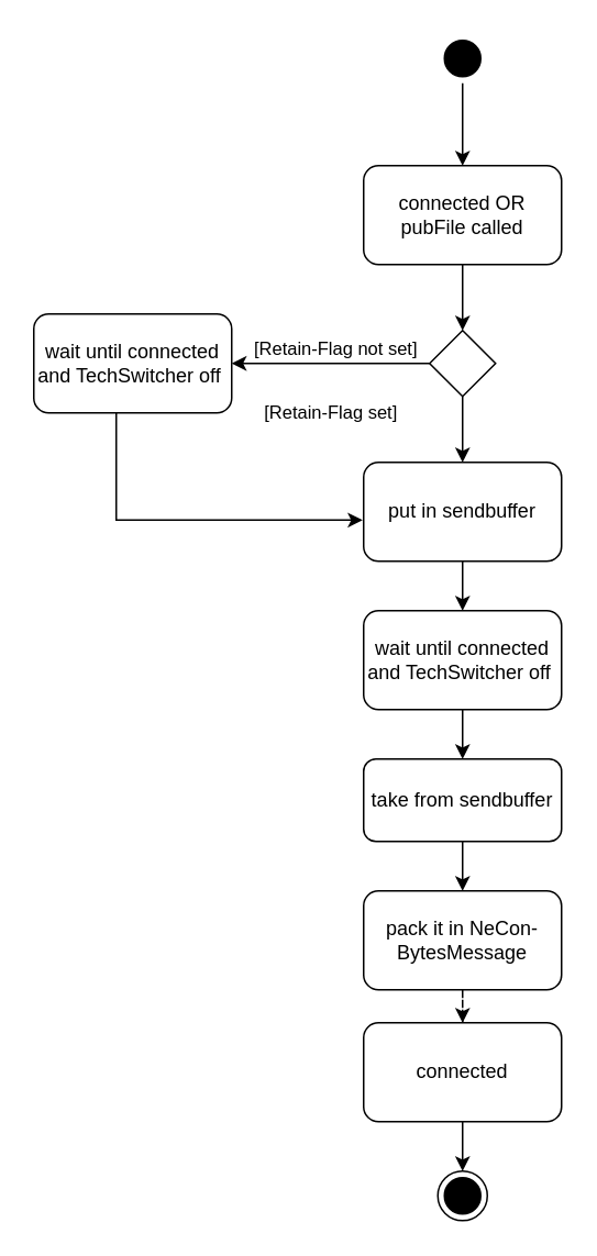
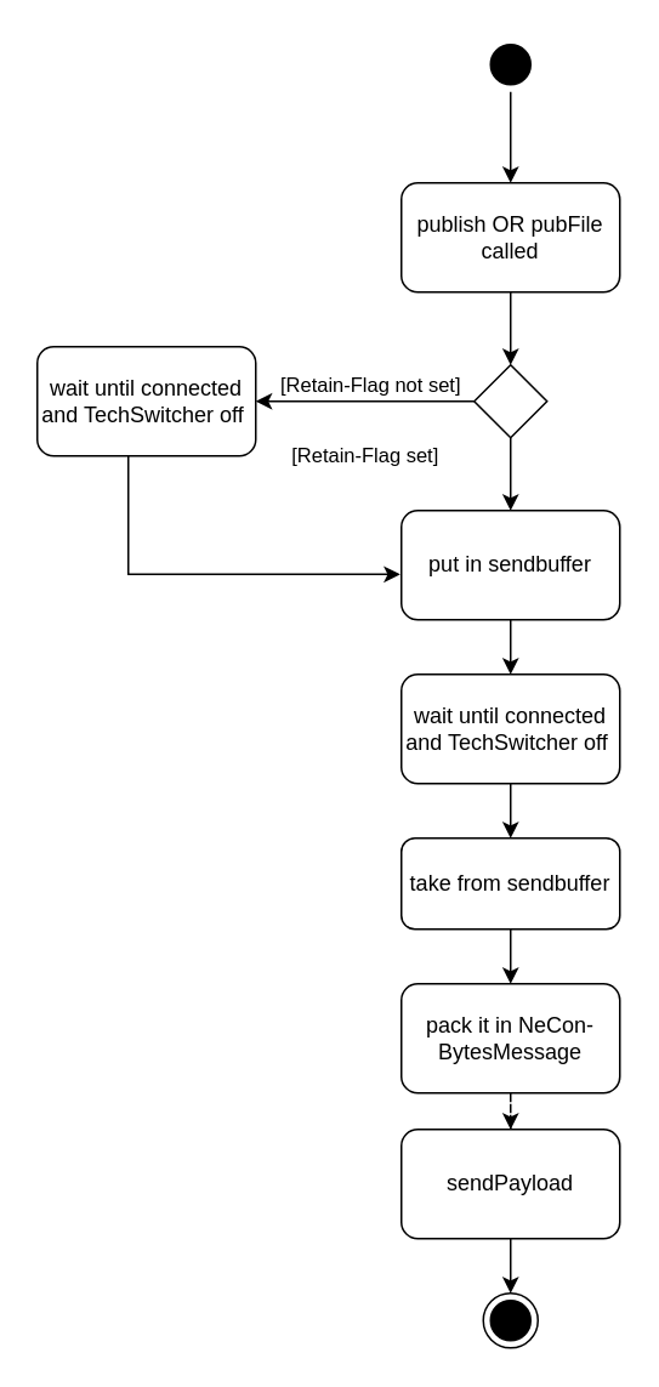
  <mxCell id="0" />
  <mxCell id="1" parent="0" />
  <mxCell id="2" style="edgeStyle=orthogonalEdgeStyle;rounded=0;orthogonalLoop=1;jettySize=auto;html=1;entryX=0.5;entryY=0;entryDx=0;entryDy=0;strokeColor=#000000;" edge="1" parent="1" source="3" target="20"><mxGeometry relative="1" as="geometry" /></mxCell>
  <mxCell id="3" value="put in sendbuffer" style="rounded=1;whiteSpace=wrap;html=1;" vertex="1" parent="1"><mxGeometry x="220" y="280" width="120" height="60" as="geometry" /></mxCell>
  <mxCell id="4" style="edgeStyle=orthogonalEdgeStyle;rounded=0;orthogonalLoop=1;jettySize=auto;html=1;strokeColor=#000000;" edge="1" parent="1" source="5" target="11"><mxGeometry relative="1" as="geometry" /></mxCell>
- <mxCell id="5" value="connected OR pubFile called" style="rounded=1;whiteSpace=wrap;html=1;" vertex="1" parent="1"><mxGeometry x="220" y="100" width="120" height="60" as="geometry" /></mxCell>
+ <mxCell id="5" value="publish OR pubFile called" style="rounded=1;whiteSpace=wrap;html=1;" vertex="1" parent="1"><mxGeometry x="220" y="100" width="120" height="60" as="geometry" /></mxCell>
  <mxCell id="6" style="edgeStyle=orthogonalEdgeStyle;rounded=0;orthogonalLoop=1;jettySize=auto;html=1;strokeColor=#000000;" edge="1" parent="1" source="7" target="13"><mxGeometry relative="1" as="geometry" /></mxCell>
  <mxCell id="7" value="take from sendbuffer" style="rounded=1;whiteSpace=wrap;html=1;" vertex="1" parent="1"><mxGeometry x="220" y="460" width="120" height="50" as="geometry" /></mxCell>
  <mxCell id="8" style="edgeStyle=orthogonalEdgeStyle;rounded=0;orthogonalLoop=1;jettySize=auto;html=1;strokeColor=#000000;" edge="1" parent="1" source="11" target="17"><mxGeometry relative="1" as="geometry" /></mxCell>
  <mxCell id="9" value="[Retain-Flag not set]" style="edgeLabel;html=1;align=center;verticalAlign=middle;resizable=0;points=[];" vertex="1" connectable="0" parent="8"><mxGeometry x="0.171" y="-1" relative="1" as="geometry"><mxPoint x="12.57" y="-9" as="offset" /></mxGeometry></mxCell>
  <mxCell id="10" style="edgeStyle=orthogonalEdgeStyle;rounded=0;orthogonalLoop=1;jettySize=auto;html=1;entryX=0.5;entryY=0;entryDx=0;entryDy=0;strokeColor=#000000;" edge="1" parent="1" source="11" target="3"><mxGeometry relative="1" as="geometry"><Array as="points"><mxPoint x="280" y="250" /><mxPoint x="280" y="250" /></Array></mxGeometry></mxCell>
  <mxCell id="11" value="" style="rhombus;whiteSpace=wrap;html=1;" vertex="1" parent="1"><mxGeometry x="260" y="200" width="40" height="40" as="geometry" /></mxCell>
  <mxCell id="12" style="edgeStyle=orthogonalEdgeStyle;rounded=0;orthogonalLoop=1;jettySize=auto;html=1;strokeColor=#000000;dashed=1;" edge="1" parent="1" source="13" target="22"><mxGeometry relative="1" as="geometry" /></mxCell>
  <mxCell id="13" value="pack it in NeCon-BytesMessage" style="rounded=1;whiteSpace=wrap;html=1;" vertex="1" parent="1"><mxGeometry x="220" y="540" width="120" height="60" as="geometry" /></mxCell>
  <mxCell id="14" style="edgeStyle=orthogonalEdgeStyle;rounded=0;orthogonalLoop=1;jettySize=auto;html=1;strokeColor=#000000;" edge="1" parent="1" source="15" target="5"><mxGeometry relative="1" as="geometry" /></mxCell>
  <mxCell id="15" value="" style="ellipse;html=1;shape=startState;fillColor=#000000;strokeColor=#000000;" vertex="1" parent="1"><mxGeometry x="265" y="20" width="30" height="30" as="geometry" /></mxCell>
  <mxCell id="16" style="edgeStyle=orthogonalEdgeStyle;rounded=0;orthogonalLoop=1;jettySize=auto;html=1;entryX=-0.005;entryY=0.584;entryDx=0;entryDy=0;entryPerimeter=0;strokeColor=#000000;" edge="1" parent="1" source="17" target="3"><mxGeometry relative="1" as="geometry"><Array as="points"><mxPoint x="70" y="315" /></Array></mxGeometry></mxCell>
  <mxCell id="17" value="wait until connected and TechSwitcher off&amp;nbsp;" style="rounded=1;whiteSpace=wrap;html=1;" vertex="1" parent="1"><mxGeometry x="20" y="190" width="120" height="60" as="geometry" /></mxCell>
  <mxCell id="18" value="&lt;span style=&quot;font-size: 11px ; background-color: rgb(255 , 255 , 255)&quot;&gt;[Retain-Flag set]&lt;/span&gt;" style="text;html=1;align=center;verticalAlign=middle;resizable=0;points=[];autosize=1;" vertex="1" parent="1"><mxGeometry x="150" y="240" width="100" height="20" as="geometry" /></mxCell>
  <mxCell id="19" style="edgeStyle=orthogonalEdgeStyle;rounded=0;orthogonalLoop=1;jettySize=auto;html=1;entryX=0.5;entryY=0;entryDx=0;entryDy=0;strokeColor=#000000;" edge="1" parent="1" source="20" target="7"><mxGeometry relative="1" as="geometry" /></mxCell>
  <mxCell id="20" value="wait until connected and TechSwitcher off&amp;nbsp;" style="rounded=1;whiteSpace=wrap;html=1;" vertex="1" parent="1"><mxGeometry x="220" y="370" width="120" height="60" as="geometry" /></mxCell>
  <mxCell id="21" style="edgeStyle=orthogonalEdgeStyle;rounded=0;orthogonalLoop=1;jettySize=auto;html=1;strokeColor=#000000;" edge="1" parent="1" source="22" target="23"><mxGeometry relative="1" as="geometry" /></mxCell>
- <mxCell id="22" value="connected" style="rounded=1;whiteSpace=wrap;html=1;" vertex="1" parent="1"><mxGeometry x="220" y="620" width="120" height="60" as="geometry" /></mxCell>
+ <mxCell id="22" value="sendPayload" style="rounded=1;whiteSpace=wrap;html=1;" vertex="1" parent="1"><mxGeometry x="220" y="620" width="120" height="60" as="geometry" /></mxCell>
  <mxCell id="23" value="" style="ellipse;html=1;shape=endState;fillColor=#000000;strokeColor=#000000;" vertex="1" parent="1"><mxGeometry x="265" y="710" width="30" height="30" as="geometry" /></mxCell>
